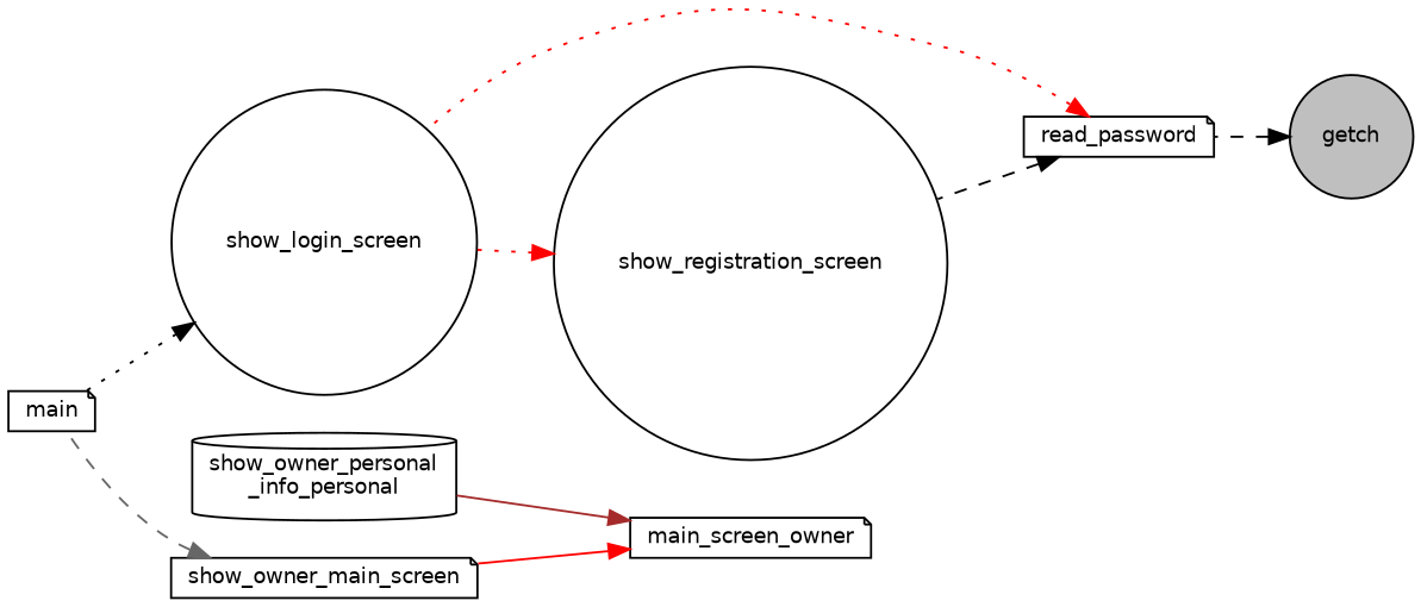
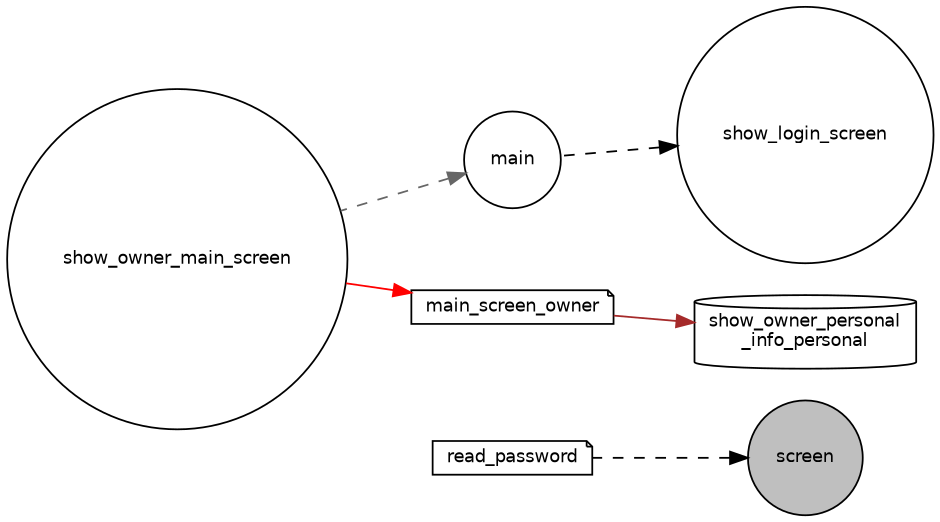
  digraph {
    rankdir=RL
    node [color=black fillcolor=white fontname=Helvetica fontsize=10 shape=note style=filled]
    edge [color=black dir=back fontname=Helvetica fontsize=10 labelfontname=Helvetica labelfontsize=10 style=dashed]
-   n1 [fillcolor=grey75 fontcolor=black height=0.2 label=getch shape=circle width=0.4]
+   n1 [fillcolor=grey75 fontcolor=black height=0.2 label=screen shape=circle width=0.4]
    n2 [height=0.2 label=read_password width=0.4]
    n3 [height=0.2 label=show_login_screen shape=circle width=0.4]
-   n4 [height=0.2 label=show_registration_screen shape=circle width=0.4]
-   n5 [height=0.2 label=main width=0.4]
+   n5 [height=0.2 label=main shape=circle width=0.4]
    n6 [height=0.2 label="show_owner_personal\l_info_personal" shape=cylinder width=0.4]
    n7 [height=0.2 label=main_screen_owner width=0.4]
-   n8 [height=0.2 label=show_owner_main_screen width=0.4]
+   n8 [height=0.2 label=show_owner_main_screen shape=circle width=0.4]
    n1 -> n2
-   n2 -> n3 [color=red style=dotted]
-   n2 -> n4
-   n3 -> n5 [style=dotted]
-   n4 -> n3 [color=red style=dotted]
-   n7 -> n6 [color=brown style=solid]
+   n3 -> n5
+   n6 -> n7 [color=brown style=solid]
    n7 -> n8 [color=red style=solid]
-   n8 -> n5 [color=gray40]
+   n5 -> n8 [color=gray40]
  }
